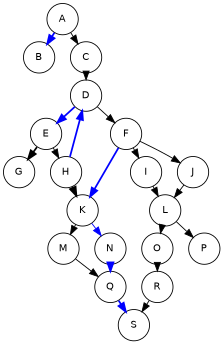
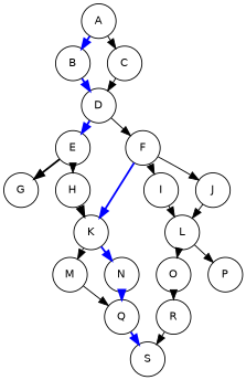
  digraph {
    fontname=Helvetica
    fontsize=12
    rank=LR
    ranksep=0.1
    node [fontname=Helvetica fontsize=12 shape=circle]
    edge [fontname=Helvetica fontsize=12]
    A
    B
    C
    D
    E
    F
    G
    H
    I
    J
    K
    L
    M
    N
    Q
    S
    O
    P
    R
    A -> B [color=blue style=bold]
    A -> C
-   H -> D [color=blue style=bold]
+   B -> D [color=blue style=bold]
    C -> D
    D -> E [color=blue style=bold]
    D -> F
    E -> G [color=black style=bold]
    E -> H
    F -> I
    F -> J
    F -> K [color=blue style=bold]
    H -> K [style=bold]
    I -> L
    J -> L
    K -> M
-   K -> N [color=blue style=solid]
+   K -> N [color=blue style=bold]
    L -> O
    L -> P
    M -> Q
    N -> Q [color=blue style=bold]
    Q -> S [color=blue style=bold]
    O -> R
    R -> S
  }
